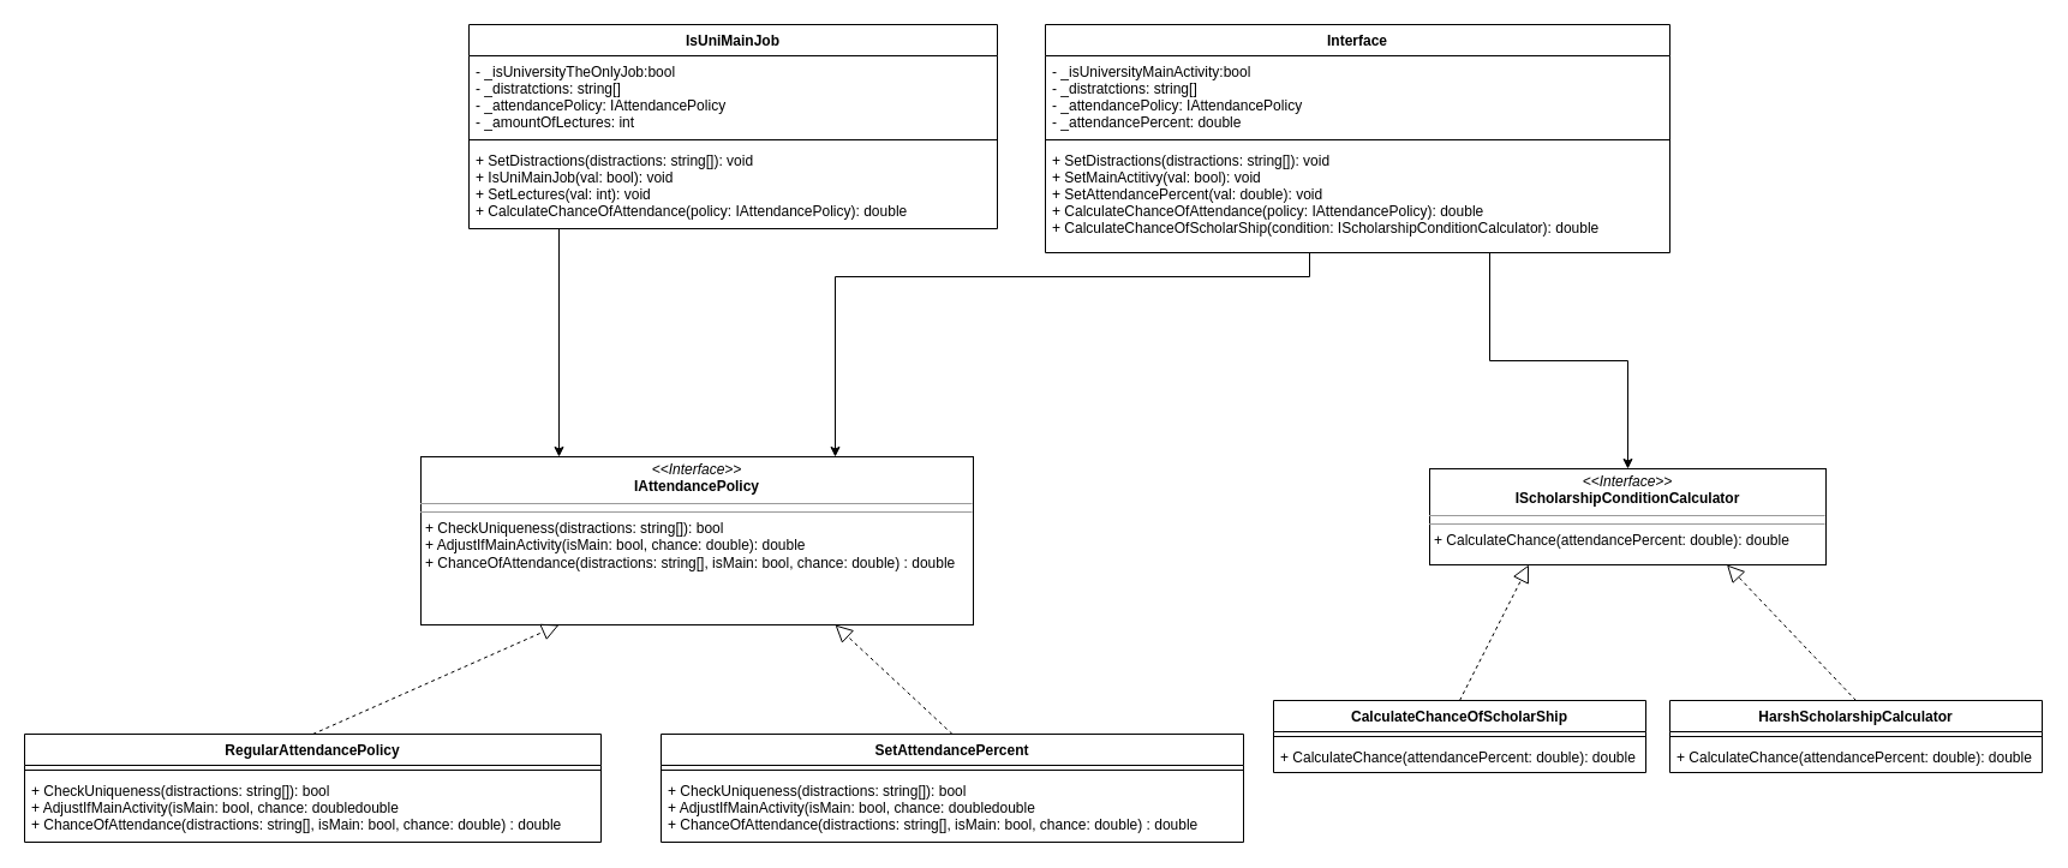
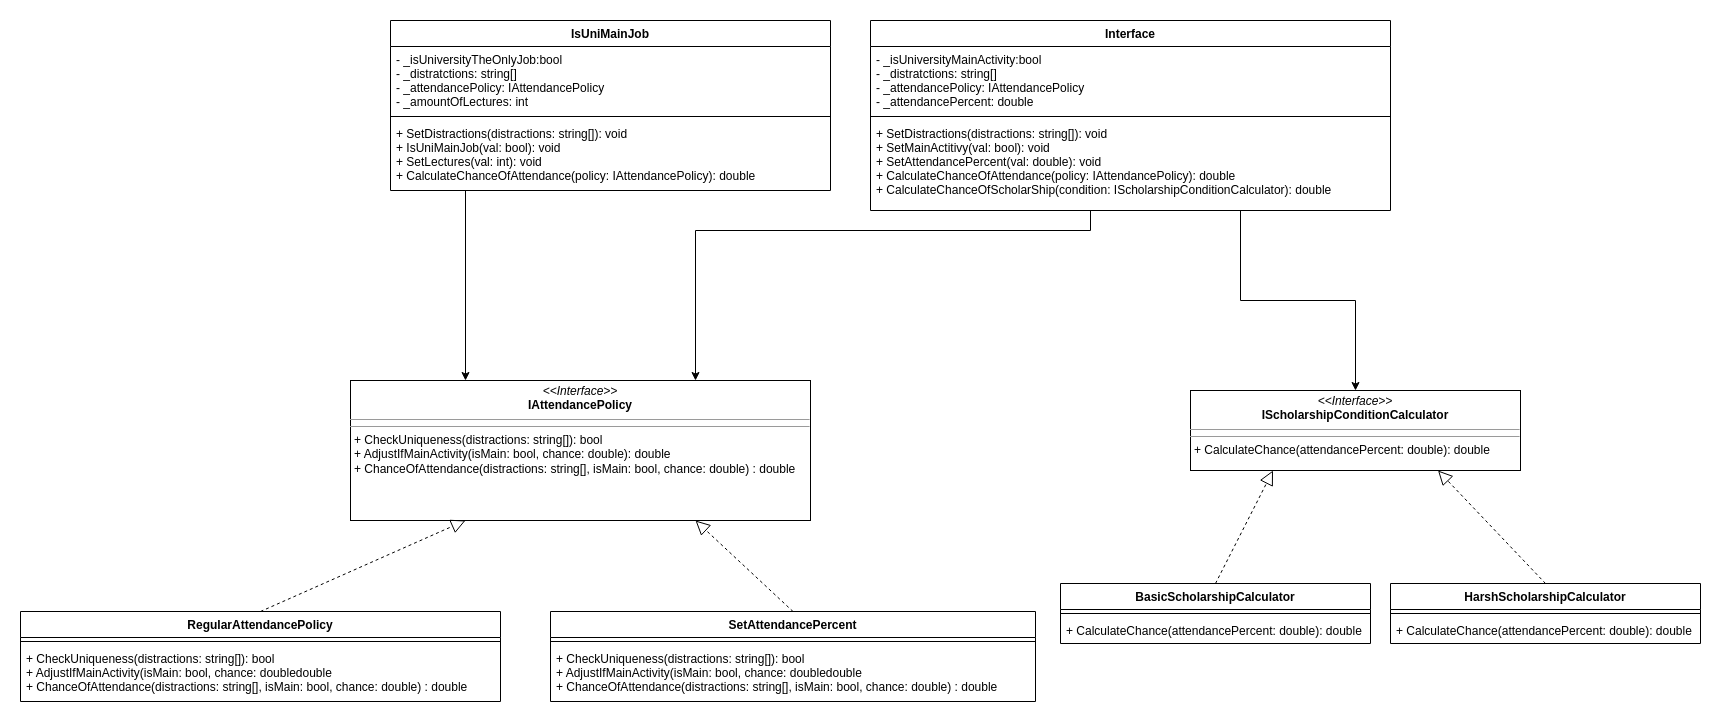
  <mxCell id="0" />
  <mxCell id="1" parent="0" />
  <mxCell id="2" value="&lt;p style=&quot;margin: 0px ; margin-top: 4px ; text-align: center&quot;&gt;&lt;i&gt;&amp;lt;&amp;lt;Interface&amp;gt;&amp;gt;&lt;/i&gt;&lt;br&gt;&lt;b&gt;IAttendancePolicy&lt;/b&gt;&lt;br&gt;&lt;/p&gt;&lt;hr size=&quot;1&quot;&gt;&lt;hr size=&quot;1&quot;&gt;&lt;p style=&quot;margin: 0px ; margin-left: 4px&quot;&gt;+ CheckUniqueness(distractions: string[]): bool&lt;br&gt;+ AdjustIfMainActivity(isMain: bool, chance: double): double&lt;/p&gt;&lt;p style=&quot;margin: 0px ; margin-left: 4px&quot;&gt;+ ChanceOfAttendance(distractions: string[], isMain: bool, chance: double) : double&lt;br&gt;&lt;/p&gt;" style="verticalAlign=top;align=left;overflow=fill;fontSize=12;fontFamily=Helvetica;html=1;rounded=0;shadow=0;comic=0;labelBackgroundColor=none;strokeColor=#000000;strokeWidth=1;fillColor=#ffffff;" vertex="1" parent="1"><mxGeometry x="350" y="380" width="460" height="140" as="geometry" /></mxCell>
  <mxCell id="3" value="RegularAttendancePolicy" style="swimlane;fontStyle=1;align=center;verticalAlign=top;childLayout=stackLayout;horizontal=1;startSize=26;horizontalStack=0;resizeParent=1;resizeParentMax=0;resizeLast=0;collapsible=1;marginBottom=0;" vertex="1" parent="1"><mxGeometry x="20" y="611" width="480" height="90" as="geometry" /></mxCell>
  <mxCell id="4" value="" style="line;strokeWidth=1;fillColor=none;align=left;verticalAlign=middle;spacingTop=-1;spacingLeft=3;spacingRight=3;rotatable=0;labelPosition=right;points=[];portConstraint=eastwest;" vertex="1" parent="3"><mxGeometry y="26" width="480" height="8" as="geometry" /></mxCell>
  <mxCell id="5" value="+ CheckUniqueness(distractions: string[]): bool&#10;+ AdjustIfMainActivity(isMain: bool, chance: doubledouble&#10;+ ChanceOfAttendance(distractions: string[], isMain: bool, chance: double) : double" style="text;strokeColor=none;fillColor=none;align=left;verticalAlign=top;spacingLeft=4;spacingRight=4;overflow=hidden;rotatable=0;points=[[0,0.5],[1,0.5]];portConstraint=eastwest;" vertex="1" parent="3"><mxGeometry y="34" width="480" height="56" as="geometry" /></mxCell>
  <mxCell id="6" value="SetAttendancePercent" style="swimlane;fontStyle=1;align=center;verticalAlign=top;childLayout=stackLayout;horizontal=1;startSize=26;horizontalStack=0;resizeParent=1;resizeParentMax=0;resizeLast=0;collapsible=1;marginBottom=0;" vertex="1" parent="1"><mxGeometry x="550" y="611" width="485" height="90" as="geometry" /></mxCell>
  <mxCell id="7" value="" style="line;strokeWidth=1;fillColor=none;align=left;verticalAlign=middle;spacingTop=-1;spacingLeft=3;spacingRight=3;rotatable=0;labelPosition=right;points=[];portConstraint=eastwest;" vertex="1" parent="6"><mxGeometry y="26" width="485" height="8" as="geometry" /></mxCell>
  <mxCell id="8" value="+ CheckUniqueness(distractions: string[]): bool&#10;+ AdjustIfMainActivity(isMain: bool, chance: doubledouble&#10;+ ChanceOfAttendance(distractions: string[], isMain: bool, chance: double) : double" style="text;strokeColor=none;fillColor=none;align=left;verticalAlign=top;spacingLeft=4;spacingRight=4;overflow=hidden;rotatable=0;points=[[0,0.5],[1,0.5]];portConstraint=eastwest;" vertex="1" parent="6"><mxGeometry y="34" width="485" height="56" as="geometry" /></mxCell>
  <mxCell id="9" value="" style="endArrow=block;dashed=1;endFill=0;endSize=12;html=1;entryX=0.25;entryY=1;entryDx=0;entryDy=0;exitX=0.5;exitY=0;exitDx=0;exitDy=0;" edge="1" parent="1" source="3" target="2"><mxGeometry width="160" relative="1" as="geometry"><mxPoint x="500" y="540" as="sourcePoint" /><mxPoint x="660" y="540" as="targetPoint" /></mxGeometry></mxCell>
  <mxCell id="10" value="" style="endArrow=block;dashed=1;endFill=0;endSize=12;html=1;entryX=0.75;entryY=1;entryDx=0;entryDy=0;exitX=0.5;exitY=0;exitDx=0;exitDy=0;" edge="1" parent="1" source="6" target="2"><mxGeometry width="160" relative="1" as="geometry"><mxPoint x="590" y="640" as="sourcePoint" /><mxPoint x="745" y="530" as="targetPoint" /></mxGeometry></mxCell>
  <mxCell id="11" style="edgeStyle=orthogonalEdgeStyle;rounded=0;orthogonalLoop=1;jettySize=auto;html=1;entryX=0.75;entryY=0;entryDx=0;entryDy=0;" edge="1" parent="1" source="13" target="2"><mxGeometry relative="1" as="geometry"><Array as="points"><mxPoint x="1090" y="230" /><mxPoint x="695" y="230" /></Array></mxGeometry></mxCell>
  <mxCell id="12" style="edgeStyle=orthogonalEdgeStyle;rounded=0;orthogonalLoop=1;jettySize=auto;html=1;entryX=0.5;entryY=0;entryDx=0;entryDy=0;" edge="1" parent="1" source="13" target="22"><mxGeometry relative="1" as="geometry"><Array as="points"><mxPoint x="1240" y="300" /><mxPoint x="1355" y="300" /></Array></mxGeometry></mxCell>
  <mxCell id="13" value="Interface" style="swimlane;fontStyle=1;align=center;verticalAlign=top;childLayout=stackLayout;horizontal=1;startSize=26;horizontalStack=0;resizeParent=1;resizeParentMax=0;resizeLast=0;collapsible=1;marginBottom=0;" vertex="1" parent="1"><mxGeometry x="870" y="20" width="520" height="190" as="geometry" /></mxCell>
  <mxCell id="14" value="- _isUniversityMainActivity:bool&#10;- _distratctions: string[]&#10;- _attendancePolicy: IAttendancePolicy&#10;- _attendancePercent: double&#10;" style="text;strokeColor=none;fillColor=none;align=left;verticalAlign=top;spacingLeft=4;spacingRight=4;overflow=hidden;rotatable=0;points=[[0,0.5],[1,0.5]];portConstraint=eastwest;" vertex="1" parent="13"><mxGeometry y="26" width="520" height="66" as="geometry" /></mxCell>
  <mxCell id="15" value="" style="line;strokeWidth=1;fillColor=none;align=left;verticalAlign=middle;spacingTop=-1;spacingLeft=3;spacingRight=3;rotatable=0;labelPosition=right;points=[];portConstraint=eastwest;" vertex="1" parent="13"><mxGeometry y="92" width="520" height="8" as="geometry" /></mxCell>
  <mxCell id="16" value="+ SetDistractions(distractions: string[]): void&#10;+ SetMainActitivy(val: bool): void&#10;+ SetAttendancePercent(val: double): void&#10;+ CalculateChanceOfAttendance(policy: IAttendancePolicy): double&#10;+ CalculateChanceOfScholarShip(condition: IScholarshipConditionCalculator): double&#10;" style="text;strokeColor=none;fillColor=none;align=left;verticalAlign=top;spacingLeft=4;spacingRight=4;overflow=hidden;rotatable=0;points=[[0,0.5],[1,0.5]];portConstraint=eastwest;" vertex="1" parent="13"><mxGeometry y="100" width="520" height="90" as="geometry" /></mxCell>
  <mxCell id="17" style="edgeStyle=orthogonalEdgeStyle;rounded=0;orthogonalLoop=1;jettySize=auto;html=1;entryX=0.25;entryY=0;entryDx=0;entryDy=0;" edge="1" parent="1" target="2"><mxGeometry relative="1" as="geometry"><mxPoint x="465" y="190" as="sourcePoint" /><Array as="points"><mxPoint x="465" y="190" /></Array></mxGeometry></mxCell>
  <mxCell id="18" value="IsUniMainJob" style="swimlane;fontStyle=1;align=center;verticalAlign=top;childLayout=stackLayout;horizontal=1;startSize=26;horizontalStack=0;resizeParent=1;resizeParentMax=0;resizeLast=0;collapsible=1;marginBottom=0;" vertex="1" parent="1"><mxGeometry x="390" y="20" width="440" height="170" as="geometry" /></mxCell>
  <mxCell id="19" value="- _isUniversityTheOnlyJob:bool&#10;- _distratctions: string[]&#10;- _attendancePolicy: IAttendancePolicy&#10;- _amountOfLectures: int&#10;" style="text;strokeColor=none;fillColor=none;align=left;verticalAlign=top;spacingLeft=4;spacingRight=4;overflow=hidden;rotatable=0;points=[[0,0.5],[1,0.5]];portConstraint=eastwest;" vertex="1" parent="18"><mxGeometry y="26" width="440" height="66" as="geometry" /></mxCell>
  <mxCell id="20" value="" style="line;strokeWidth=1;fillColor=none;align=left;verticalAlign=middle;spacingTop=-1;spacingLeft=3;spacingRight=3;rotatable=0;labelPosition=right;points=[];portConstraint=eastwest;" vertex="1" parent="18"><mxGeometry y="92" width="440" height="8" as="geometry" /></mxCell>
  <mxCell id="21" value="+ SetDistractions(distractions: string[]): void&#10;+ IsUniMainJob(val: bool): void&#10;+ SetLectures(val: int): void&#10;+ CalculateChanceOfAttendance(policy: IAttendancePolicy): double&#10;" style="text;strokeColor=none;fillColor=none;align=left;verticalAlign=top;spacingLeft=4;spacingRight=4;overflow=hidden;rotatable=0;points=[[0,0.5],[1,0.5]];portConstraint=eastwest;" vertex="1" parent="18"><mxGeometry y="100" width="440" height="70" as="geometry" /></mxCell>
  <mxCell id="22" value="&lt;p style=&quot;margin: 0px ; margin-top: 4px ; text-align: center&quot;&gt;&lt;i&gt;&amp;lt;&amp;lt;Interface&amp;gt;&amp;gt;&lt;/i&gt;&lt;br&gt;&lt;b&gt;IScholarshipConditionCalculator&lt;/b&gt;&lt;br&gt;&lt;/p&gt;&lt;hr size=&quot;1&quot;&gt;&lt;hr size=&quot;1&quot;&gt;&lt;p style=&quot;margin: 0px ; margin-left: 4px&quot;&gt;+ CalculateChance(attendancePercent: double): double&lt;br&gt;&lt;/p&gt;" style="verticalAlign=top;align=left;overflow=fill;fontSize=12;fontFamily=Helvetica;html=1;rounded=0;shadow=0;comic=0;labelBackgroundColor=none;strokeColor=#000000;strokeWidth=1;fillColor=#ffffff;" vertex="1" parent="1"><mxGeometry x="1190" y="390" width="330" height="80" as="geometry" /></mxCell>
- <mxCell id="23" value="CalculateChanceOfScholarShip" style="swimlane;fontStyle=1;align=center;verticalAlign=top;childLayout=stackLayout;horizontal=1;startSize=26;horizontalStack=0;resizeParent=1;resizeParentMax=0;resizeLast=0;collapsible=1;marginBottom=0;" vertex="1" parent="1"><mxGeometry x="1060" y="583" width="310" height="60" as="geometry" /></mxCell>
+ <mxCell id="23" value="BasicScholarshipCalculator" style="swimlane;fontStyle=1;align=center;verticalAlign=top;childLayout=stackLayout;horizontal=1;startSize=26;horizontalStack=0;resizeParent=1;resizeParentMax=0;resizeLast=0;collapsible=1;marginBottom=0;" vertex="1" parent="1"><mxGeometry x="1060" y="583" width="310" height="60" as="geometry" /></mxCell>
  <mxCell id="24" value="" style="line;strokeWidth=1;fillColor=none;align=left;verticalAlign=middle;spacingTop=-1;spacingLeft=3;spacingRight=3;rotatable=0;labelPosition=right;points=[];portConstraint=eastwest;" vertex="1" parent="23"><mxGeometry y="26" width="310" height="8" as="geometry" /></mxCell>
  <mxCell id="25" value="+ CalculateChance(attendancePercent: double): double" style="text;strokeColor=none;fillColor=none;align=left;verticalAlign=top;spacingLeft=4;spacingRight=4;overflow=hidden;rotatable=0;points=[[0,0.5],[1,0.5]];portConstraint=eastwest;" vertex="1" parent="23"><mxGeometry y="34" width="310" height="26" as="geometry" /></mxCell>
  <mxCell id="26" value="HarshScholarshipCalculator" style="swimlane;fontStyle=1;align=center;verticalAlign=top;childLayout=stackLayout;horizontal=1;startSize=26;horizontalStack=0;resizeParent=1;resizeParentMax=0;resizeLast=0;collapsible=1;marginBottom=0;" vertex="1" parent="1"><mxGeometry x="1390" y="583" width="310" height="60" as="geometry" /></mxCell>
  <mxCell id="27" value="" style="line;strokeWidth=1;fillColor=none;align=left;verticalAlign=middle;spacingTop=-1;spacingLeft=3;spacingRight=3;rotatable=0;labelPosition=right;points=[];portConstraint=eastwest;" vertex="1" parent="26"><mxGeometry y="26" width="310" height="8" as="geometry" /></mxCell>
  <mxCell id="28" value="+ CalculateChance(attendancePercent: double): double" style="text;strokeColor=none;fillColor=none;align=left;verticalAlign=top;spacingLeft=4;spacingRight=4;overflow=hidden;rotatable=0;points=[[0,0.5],[1,0.5]];portConstraint=eastwest;" vertex="1" parent="26"><mxGeometry y="34" width="310" height="26" as="geometry" /></mxCell>
  <mxCell id="29" value="" style="endArrow=block;dashed=1;endFill=0;endSize=12;html=1;entryX=0.25;entryY=1;entryDx=0;entryDy=0;exitX=0.5;exitY=0;exitDx=0;exitDy=0;" edge="1" parent="1" source="23" target="22"><mxGeometry width="160" relative="1" as="geometry"><mxPoint x="802.5" y="621" as="sourcePoint" /><mxPoint x="705" y="530" as="targetPoint" /></mxGeometry></mxCell>
  <mxCell id="30" value="" style="endArrow=block;dashed=1;endFill=0;endSize=12;html=1;entryX=0.75;entryY=1;entryDx=0;entryDy=0;exitX=0.5;exitY=0;exitDx=0;exitDy=0;" edge="1" parent="1" source="26" target="22"><mxGeometry width="160" relative="1" as="geometry"><mxPoint x="1225" y="593" as="sourcePoint" /><mxPoint x="1282.5" y="480" as="targetPoint" /></mxGeometry></mxCell>
